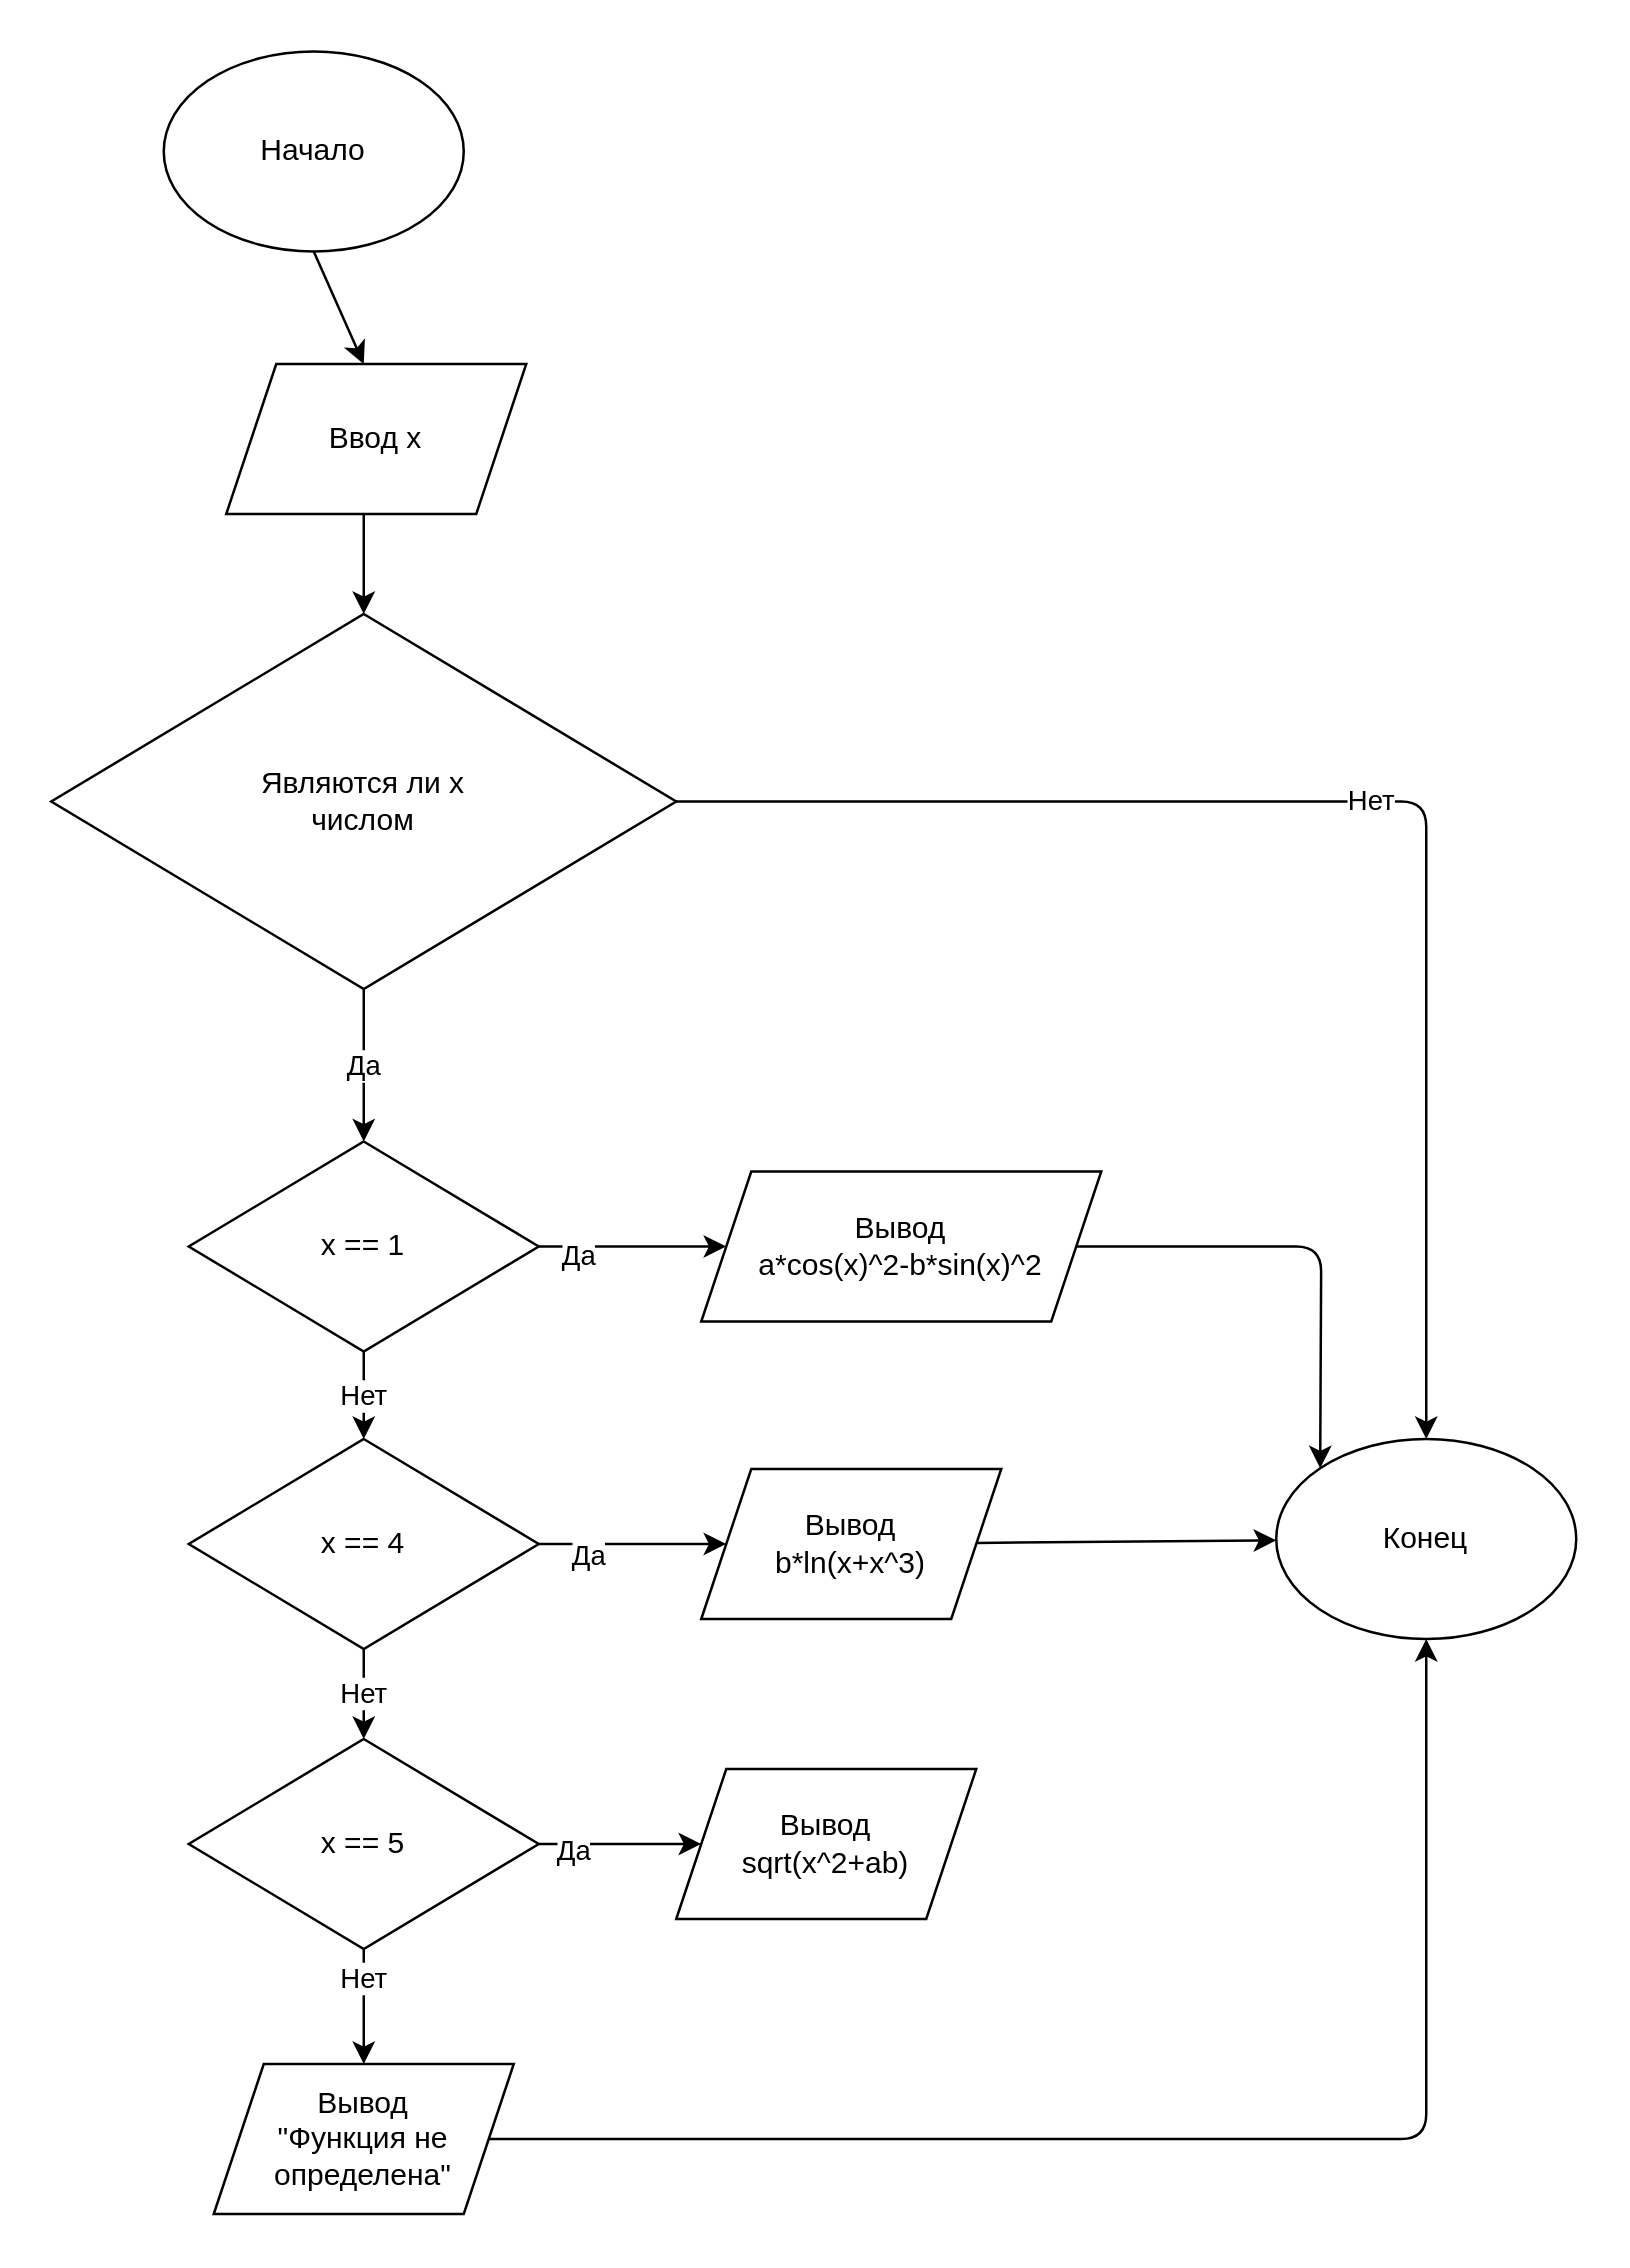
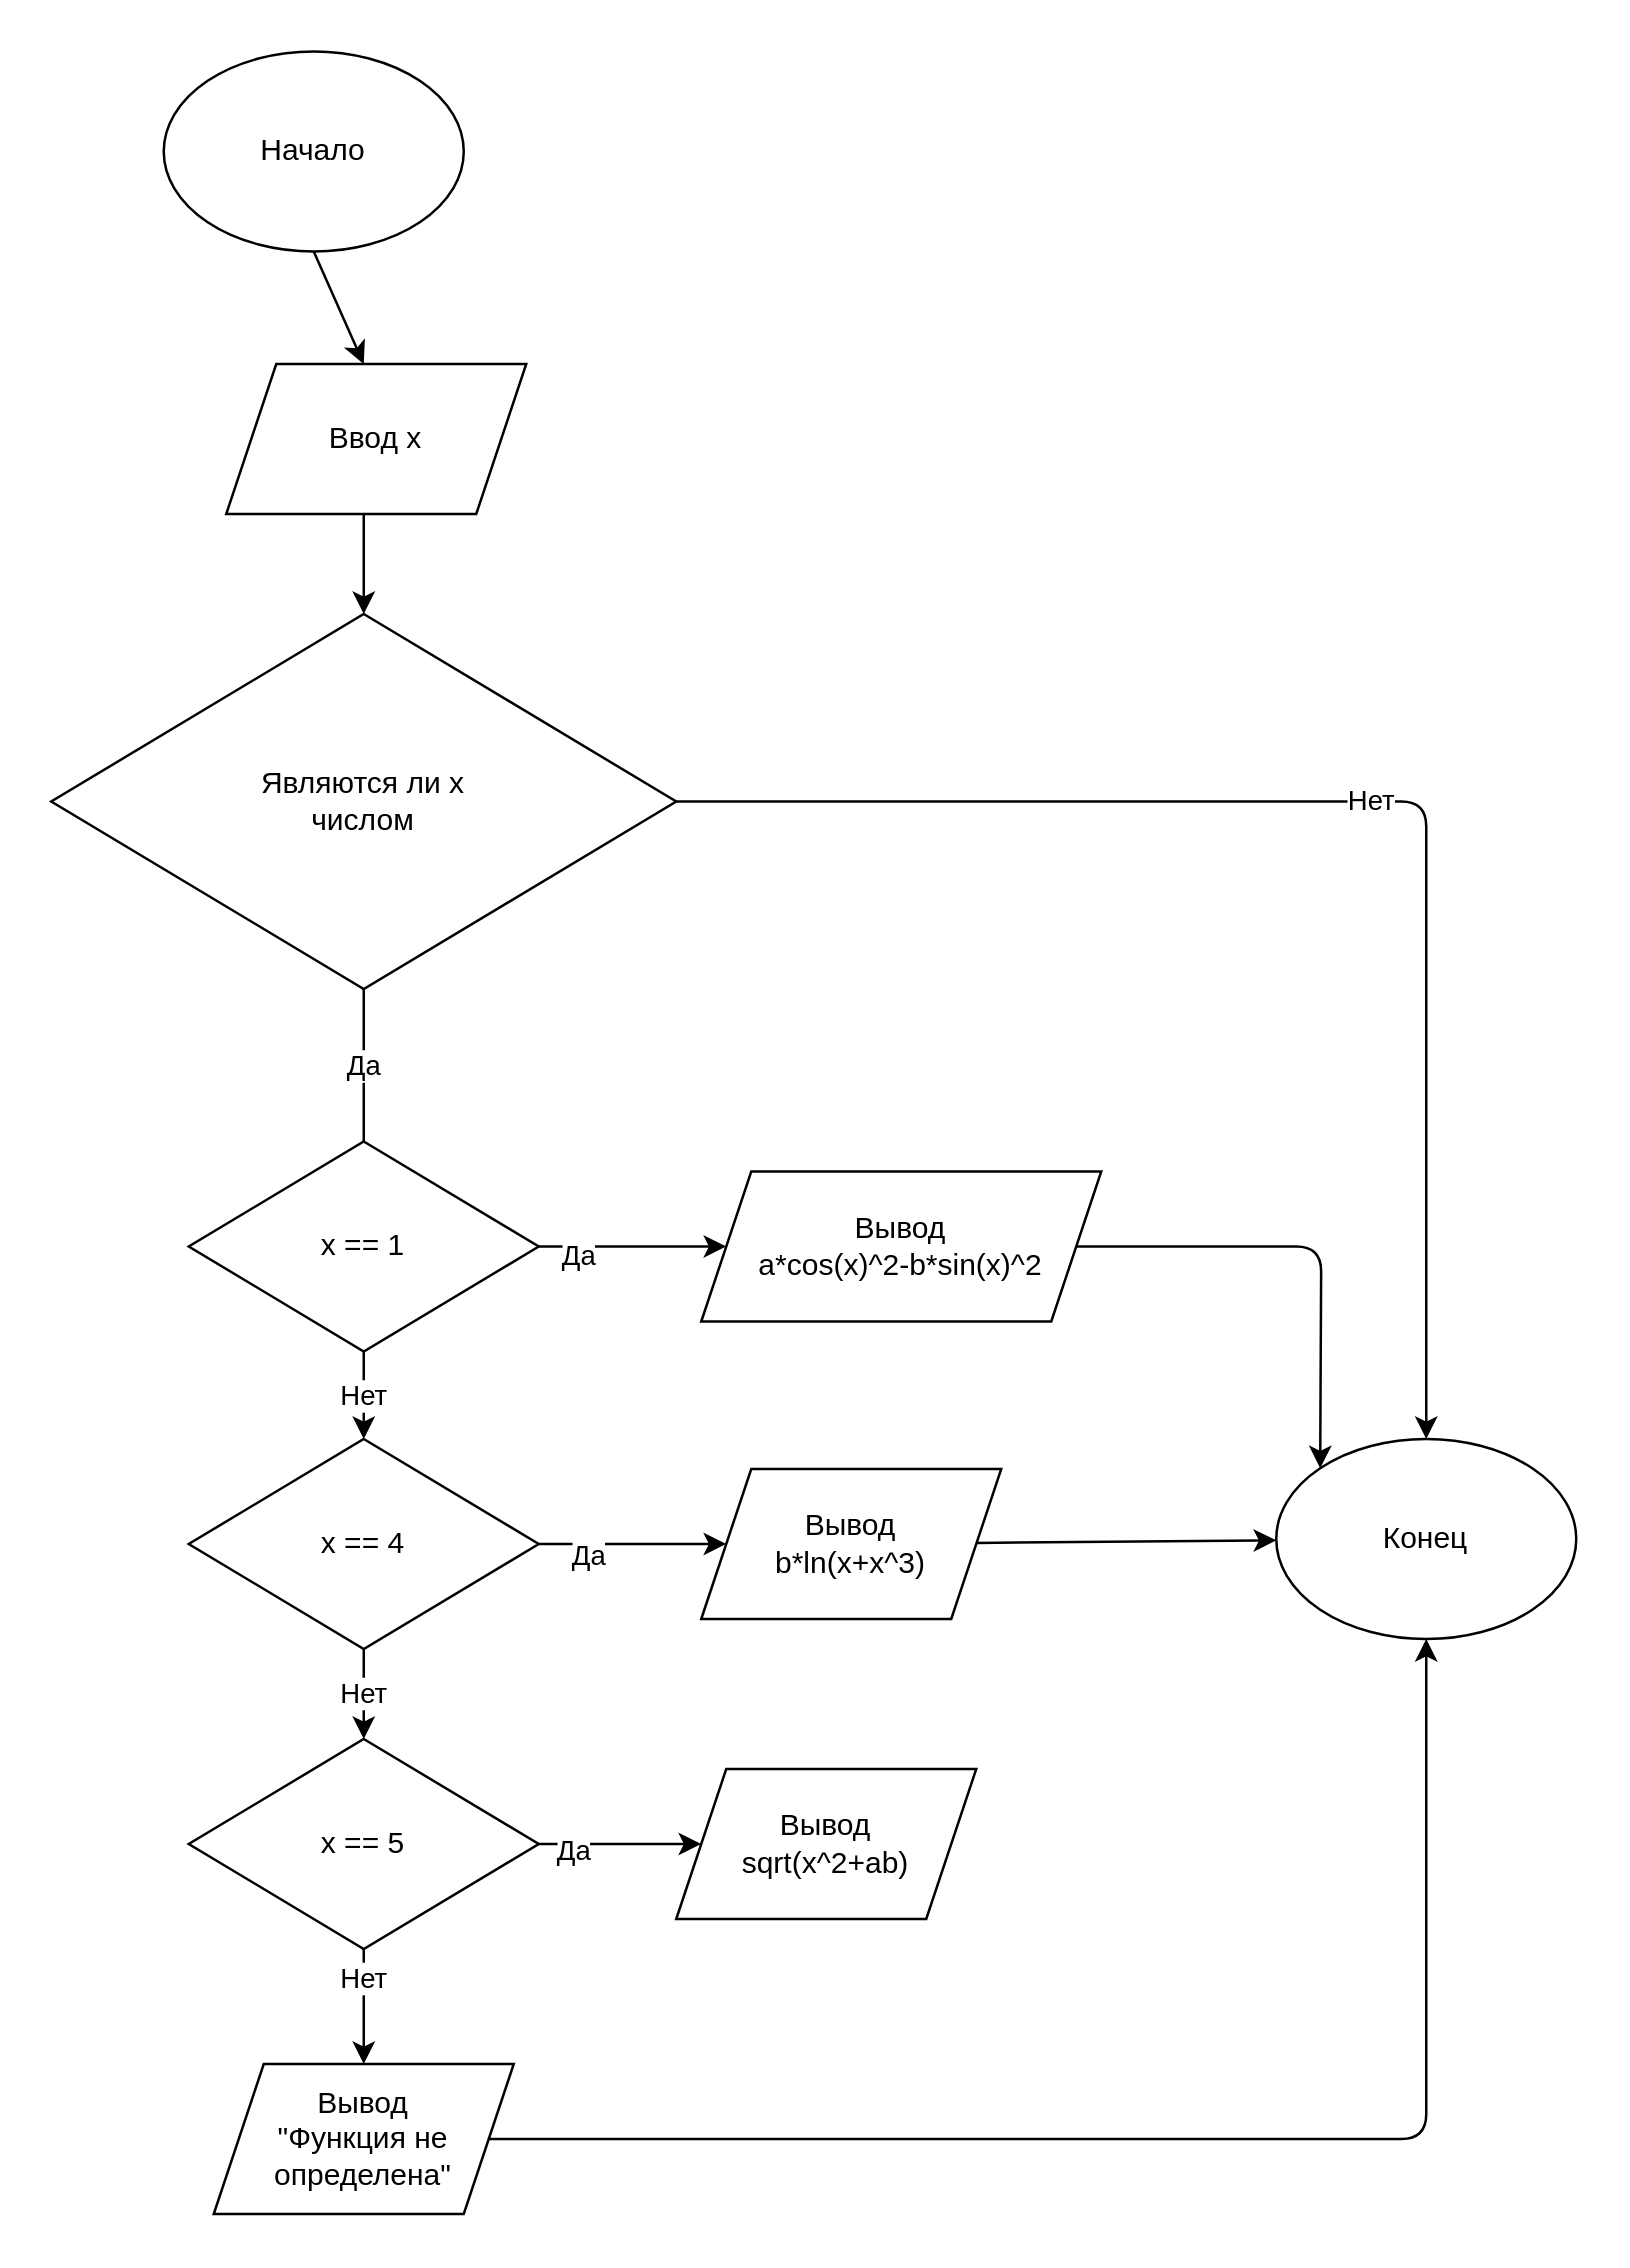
  <mxCell id="0" />
  <mxCell id="1" parent="0" />
  <mxCell id="2" value="Начало" style="ellipse;whiteSpace=wrap;html=1;" parent="1" vertex="1"><mxGeometry x="65" y="20" width="120" height="80" as="geometry" /></mxCell>
  <mxCell id="3" value="" style="endArrow=classic;html=1;exitX=0.5;exitY=1;exitDx=0;exitDy=0;entryX=0.5;entryY=0;entryDx=0;entryDy=0;" parent="1" source="2" edge="1"><mxGeometry width="50" height="50" relative="1" as="geometry"><mxPoint x="150" y="145" as="sourcePoint" /><mxPoint x="145" y="145" as="targetPoint" /></mxGeometry></mxCell>
  <mxCell id="4" value="Нет" style="edgeStyle=none;html=1;entryX=0.5;entryY=0;entryDx=0;entryDy=0;" parent="1" source="6" target="29" edge="1"><mxGeometry relative="1" as="geometry"><mxPoint x="360" y="320" as="targetPoint" /><Array as="points"><mxPoint x="570" y="320" /></Array></mxGeometry></mxCell>
- <mxCell id="5" value="Да" style="edgeStyle=none;html=1;entryX=0.5;entryY=0;entryDx=0;entryDy=0;" parent="1" source="6" target="11" edge="1"><mxGeometry relative="1" as="geometry"><mxPoint x="145" y="435" as="targetPoint" /></mxGeometry></mxCell>
+ <mxCell id="5" value="Да" style="edgeStyle=none;html=1;entryX=0.5;entryY=0;entryDx=0;entryDy=0;endArrow=none;" parent="1" source="6" target="11" edge="1"><mxGeometry relative="1" as="geometry"><mxPoint x="145" y="435" as="targetPoint" /></mxGeometry></mxCell>
  <mxCell id="6" value="Являются ли x&lt;br&gt;числом" style="rhombus;whiteSpace=wrap;html=1;" parent="1" vertex="1"><mxGeometry x="20" y="245" width="250" height="150" as="geometry" /></mxCell>
  <mxCell id="7" value="" style="endArrow=classic;html=1;exitX=0.5;exitY=1;exitDx=0;exitDy=0;entryX=0.5;entryY=0;entryDx=0;entryDy=0;" parent="1" target="6" edge="1"><mxGeometry width="50" height="50" relative="1" as="geometry"><mxPoint x="145" y="205" as="sourcePoint" /><mxPoint x="240" y="215" as="targetPoint" /></mxGeometry></mxCell>
  <mxCell id="8" value="Нет" style="edgeStyle=none;html=1;entryX=0.5;entryY=0;entryDx=0;entryDy=0;" parent="1" source="11" target="21" edge="1"><mxGeometry relative="1" as="geometry" /></mxCell>
  <mxCell id="9" style="edgeStyle=none;html=1;entryX=0;entryY=0.5;entryDx=0;entryDy=0;" parent="1" source="11" target="14" edge="1"><mxGeometry relative="1" as="geometry" /></mxCell>
  <mxCell id="10" value="Да" style="edgeLabel;html=1;align=center;verticalAlign=middle;resizable=0;points=[];" parent="9" vertex="1" connectable="0"><mxGeometry x="-0.591" y="-3" relative="1" as="geometry"><mxPoint as="offset" /></mxGeometry></mxCell>
  <mxCell id="11" value="x == 1" style="rhombus;whiteSpace=wrap;html=1;" parent="1" vertex="1"><mxGeometry x="75" y="456" width="140" height="84" as="geometry" /></mxCell>
  <mxCell id="12" value="Ввод x" style="shape=parallelogram;perimeter=parallelogramPerimeter;whiteSpace=wrap;html=1;fixedSize=1;" parent="1" vertex="1"><mxGeometry x="90" y="145" width="120" height="60" as="geometry" /></mxCell>
  <mxCell id="13" style="edgeStyle=none;html=1;entryX=0;entryY=0;entryDx=0;entryDy=0;" edge="1" parent="1" source="14" target="29"><mxGeometry relative="1" as="geometry"><Array as="points"><mxPoint x="528" y="498" /></Array></mxGeometry></mxCell>
  <mxCell id="14" value="Вывод &lt;br&gt;a*cos(x)^2-b*sin(x)^2" style="shape=parallelogram;perimeter=parallelogramPerimeter;whiteSpace=wrap;html=1;fixedSize=1;" parent="1" vertex="1"><mxGeometry x="280" y="468" width="160" height="60" as="geometry" /></mxCell>
  <mxCell id="15" value="Вывод&lt;br&gt;sqrt(x^2+ab)" style="shape=parallelogram;perimeter=parallelogramPerimeter;whiteSpace=wrap;html=1;fixedSize=1;" parent="1" vertex="1"><mxGeometry x="270" y="707" width="120" height="60" as="geometry" /></mxCell>
  <mxCell id="16" value="" style="edgeStyle=none;html=1;" edge="1" parent="1" source="17" target="29"><mxGeometry relative="1" as="geometry" /></mxCell>
  <mxCell id="17" value="Вывод&lt;br&gt;b*ln(x+x^3)" style="shape=parallelogram;perimeter=parallelogramPerimeter;whiteSpace=wrap;html=1;fixedSize=1;" parent="1" vertex="1"><mxGeometry x="280" y="587" width="120" height="60" as="geometry" /></mxCell>
  <mxCell id="18" value="Нет" style="edgeStyle=none;html=1;entryX=0.5;entryY=0;entryDx=0;entryDy=0;" parent="1" source="21" target="26" edge="1"><mxGeometry relative="1" as="geometry" /></mxCell>
  <mxCell id="19" style="edgeStyle=none;html=1;entryX=0;entryY=0.5;entryDx=0;entryDy=0;" parent="1" source="21" target="17" edge="1"><mxGeometry relative="1" as="geometry" /></mxCell>
  <mxCell id="20" value="Да" style="edgeLabel;html=1;align=center;verticalAlign=middle;resizable=0;points=[];" parent="19" vertex="1" connectable="0"><mxGeometry x="-0.484" y="-4" relative="1" as="geometry"><mxPoint as="offset" /></mxGeometry></mxCell>
  <mxCell id="21" value="x == 4" style="rhombus;whiteSpace=wrap;html=1;" parent="1" vertex="1"><mxGeometry x="75" y="575" width="140" height="84" as="geometry" /></mxCell>
  <mxCell id="22" style="edgeStyle=none;html=1;entryX=0;entryY=0.5;entryDx=0;entryDy=0;" parent="1" source="26" target="15" edge="1"><mxGeometry relative="1" as="geometry" /></mxCell>
  <mxCell id="23" value="Да" style="edgeLabel;html=1;align=center;verticalAlign=middle;resizable=0;points=[];" parent="22" vertex="1" connectable="0"><mxGeometry x="-0.59" y="-2" relative="1" as="geometry"><mxPoint as="offset" /></mxGeometry></mxCell>
  <mxCell id="24" style="edgeStyle=none;html=1;entryX=0.5;entryY=0;entryDx=0;entryDy=0;" parent="1" source="26" target="28" edge="1"><mxGeometry relative="1" as="geometry" /></mxCell>
  <mxCell id="25" value="Нет" style="edgeLabel;html=1;align=center;verticalAlign=middle;resizable=0;points=[];" parent="24" vertex="1" connectable="0"><mxGeometry x="-0.536" y="-1" relative="1" as="geometry"><mxPoint as="offset" /></mxGeometry></mxCell>
  <mxCell id="26" value="x == 5" style="rhombus;whiteSpace=wrap;html=1;" parent="1" vertex="1"><mxGeometry x="75" y="695" width="140" height="84" as="geometry" /></mxCell>
  <mxCell id="27" style="edgeStyle=none;html=1;entryX=0.5;entryY=1;entryDx=0;entryDy=0;" parent="1" source="28" target="29" edge="1"><mxGeometry relative="1" as="geometry"><Array as="points"><mxPoint x="570" y="855" /></Array></mxGeometry></mxCell>
  <mxCell id="28" value="Вывод&lt;br&gt;&quot;Функция не определена&quot;" style="shape=parallelogram;perimeter=parallelogramPerimeter;whiteSpace=wrap;html=1;fixedSize=1;" parent="1" vertex="1"><mxGeometry x="85" y="825" width="120" height="60" as="geometry" /></mxCell>
  <mxCell id="29" value="Конец" style="ellipse;whiteSpace=wrap;html=1;" parent="1" vertex="1"><mxGeometry x="510" y="575" width="120" height="80" as="geometry" /></mxCell>
